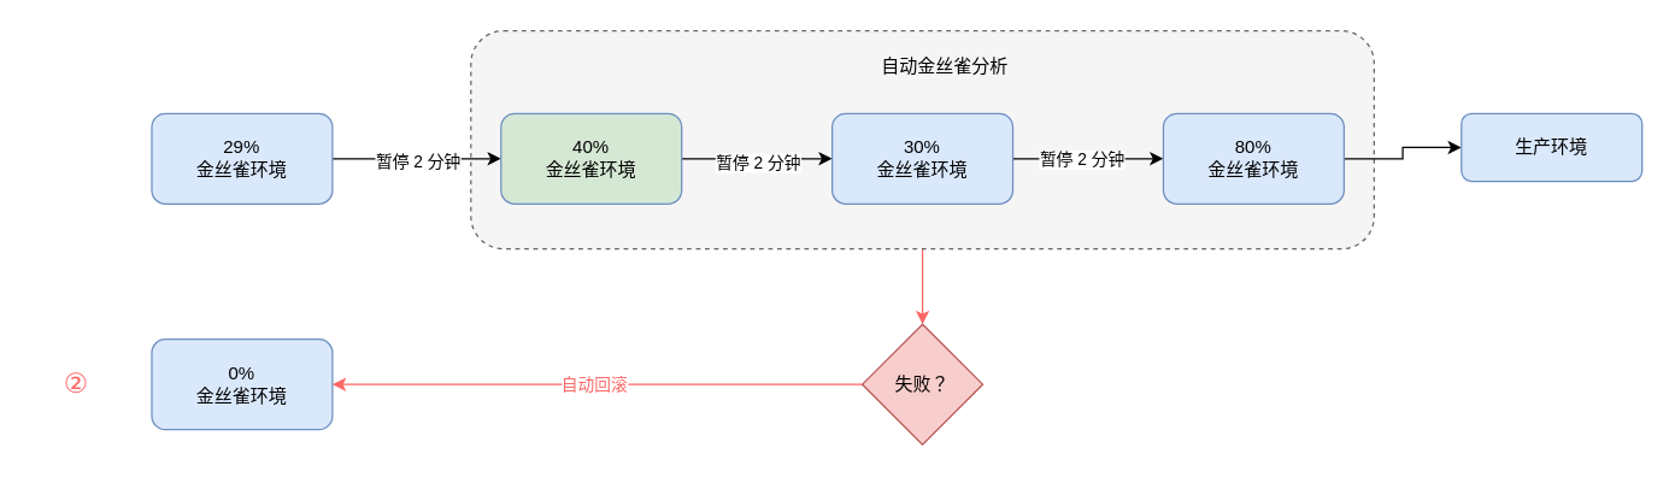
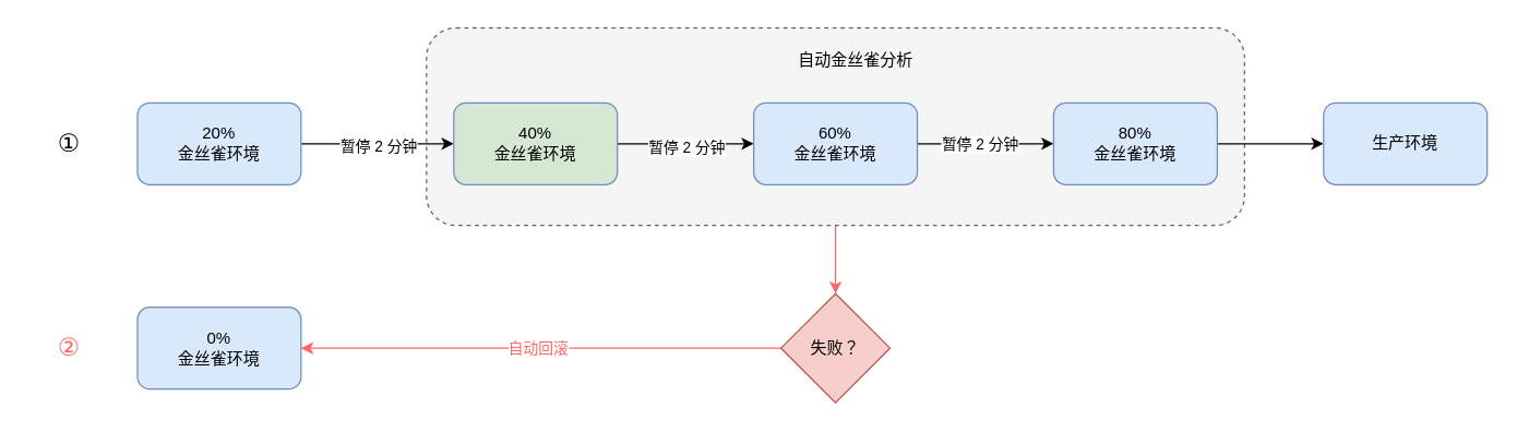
  <mxCell id="0" />
  <mxCell id="1" parent="0" />
  <mxCell id="2" style="edgeStyle=orthogonalEdgeStyle;rounded=0;orthogonalLoop=1;jettySize=auto;html=1;exitX=0.5;exitY=1;exitDx=0;exitDy=0;entryX=0.5;entryY=0;entryDx=0;entryDy=0;strokeColor=#FF6666;" parent="1" source="3" target="18" edge="1"><mxGeometry relative="1" as="geometry"><mxPoint x="612" y="225" as="targetPoint" /></mxGeometry></mxCell>
  <mxCell id="3" value="" style="rounded=1;whiteSpace=wrap;html=1;dashed=1;fillColor=#f5f5f5;fontColor=#333333;strokeColor=#666666;" parent="1" vertex="1"><mxGeometry x="312" y="20" width="600" height="145" as="geometry" /></mxCell>
  <mxCell id="4" style="edgeStyle=orthogonalEdgeStyle;rounded=0;orthogonalLoop=1;jettySize=auto;html=1;exitX=1;exitY=0.5;exitDx=0;exitDy=0;entryX=0;entryY=0.5;entryDx=0;entryDy=0;" parent="1" source="6" target="9" edge="1"><mxGeometry relative="1" as="geometry"><mxPoint x="312" y="105" as="targetPoint" /></mxGeometry></mxCell>
  <mxCell id="5" value="暂停 2 分钟" style="edgeLabel;html=1;align=center;verticalAlign=middle;resizable=0;points=[];" parent="4" vertex="1" connectable="0"><mxGeometry relative="1" as="geometry"><mxPoint y="1" as="offset" /></mxGeometry></mxCell>
- <mxCell id="6" value="29%&lt;br&gt;金丝雀环境" style="rounded=1;whiteSpace=wrap;html=1;fillColor=#dae8fc;strokeColor=#6c8ebf;" parent="1" vertex="1"><mxGeometry x="100" y="75" width="120" height="60" as="geometry" /></mxCell>
+ <mxCell id="6" value="20%&lt;br&gt;金丝雀环境" style="rounded=1;whiteSpace=wrap;html=1;fillColor=#dae8fc;strokeColor=#6c8ebf;" parent="1" vertex="1"><mxGeometry x="100" y="75" width="120" height="60" as="geometry" /></mxCell>
  <mxCell id="7" style="edgeStyle=orthogonalEdgeStyle;rounded=0;orthogonalLoop=1;jettySize=auto;html=1;exitX=1;exitY=0.5;exitDx=0;exitDy=0;entryX=0;entryY=0.5;entryDx=0;entryDy=0;" parent="1" source="9" target="12" edge="1"><mxGeometry relative="1" as="geometry"><mxPoint x="522" y="105" as="targetPoint" /></mxGeometry></mxCell>
  <mxCell id="8" value="暂停 2 分钟" style="edgeLabel;html=1;align=center;verticalAlign=middle;resizable=0;points=[];" parent="7" vertex="1" connectable="0"><mxGeometry y="-1" relative="1" as="geometry"><mxPoint y="1" as="offset" /></mxGeometry></mxCell>
  <mxCell id="9" value="40%&lt;br&gt;金丝雀环境" style="rounded=1;whiteSpace=wrap;html=1;fillColor=#d5e8d4;strokeColor=#6c8ebf;" parent="1" vertex="1"><mxGeometry x="332" y="75" width="120" height="60" as="geometry" /></mxCell>
  <mxCell id="10" style="edgeStyle=orthogonalEdgeStyle;rounded=0;orthogonalLoop=1;jettySize=auto;html=1;exitX=1;exitY=0.5;exitDx=0;exitDy=0;entryX=0;entryY=0.5;entryDx=0;entryDy=0;" parent="1" source="12" target="14" edge="1"><mxGeometry relative="1" as="geometry" /></mxCell>
  <mxCell id="11" value="暂停 2 分钟" style="edgeLabel;html=1;align=center;verticalAlign=middle;resizable=0;points=[];" parent="10" vertex="1" connectable="0"><mxGeometry x="-0.1" y="1" relative="1" as="geometry"><mxPoint y="1" as="offset" /></mxGeometry></mxCell>
- <mxCell id="12" value="30%&lt;br&gt;金丝雀环境" style="rounded=1;whiteSpace=wrap;html=1;fillColor=#dae8fc;strokeColor=#6c8ebf;" parent="1" vertex="1"><mxGeometry x="552" y="75" width="120" height="60" as="geometry" /></mxCell>
+ <mxCell id="12" value="60%&lt;br&gt;金丝雀环境" style="rounded=1;whiteSpace=wrap;html=1;fillColor=#dae8fc;strokeColor=#6c8ebf;" parent="1" vertex="1"><mxGeometry x="552" y="75" width="120" height="60" as="geometry" /></mxCell>
  <mxCell id="13" style="edgeStyle=orthogonalEdgeStyle;rounded=0;orthogonalLoop=1;jettySize=auto;html=1;exitX=1;exitY=0.5;exitDx=0;exitDy=0;" parent="1" source="14" target="20" edge="1"><mxGeometry relative="1" as="geometry" /></mxCell>
  <mxCell id="14" value="80%&lt;br&gt;金丝雀环境" style="rounded=1;whiteSpace=wrap;html=1;fillColor=#dae8fc;strokeColor=#6c8ebf;" parent="1" vertex="1"><mxGeometry x="772" y="75" width="120" height="60" as="geometry" /></mxCell>
  <mxCell id="15" value="自动金丝雀分析" style="text;html=1;strokeColor=none;fillColor=none;align=center;verticalAlign=middle;whiteSpace=wrap;rounded=0;dashed=1;" parent="1" vertex="1"><mxGeometry x="582" y="29" width="90" height="30" as="geometry" /></mxCell>
  <mxCell id="16" style="edgeStyle=orthogonalEdgeStyle;rounded=0;orthogonalLoop=1;jettySize=auto;html=1;exitX=0;exitY=0.5;exitDx=0;exitDy=0;entryX=1;entryY=0.5;entryDx=0;entryDy=0;strokeColor=#FF6666;" parent="1" source="18" target="19" edge="1"><mxGeometry relative="1" as="geometry" /></mxCell>
  <mxCell id="17" value="自动回滚" style="edgeLabel;html=1;align=center;verticalAlign=middle;resizable=0;points=[];fontColor=#FF6666;" parent="16" vertex="1" connectable="0"><mxGeometry x="0.015" y="-1" relative="1" as="geometry"><mxPoint as="offset" /></mxGeometry></mxCell>
  <mxCell id="18" value="失败？" style="rhombus;whiteSpace=wrap;html=1;fillColor=#f8cecc;strokeColor=#b85450;" parent="1" vertex="1"><mxGeometry x="572" y="215" width="80" height="80" as="geometry" /></mxCell>
  <mxCell id="19" value="0%&lt;br&gt;金丝雀环境" style="rounded=1;whiteSpace=wrap;html=1;fillColor=#dae8fc;strokeColor=#6c8ebf;" parent="1" vertex="1"><mxGeometry x="100" y="225" width="120" height="60" as="geometry" /></mxCell>
- <mxCell id="20" value="生产环境" style="rounded=1;whiteSpace=wrap;html=1;fillColor=#dae8fc;strokeColor=#6c8ebf;" parent="1" vertex="1"><mxGeometry x="970" y="75" width="120" height="45" as="geometry" /></mxCell>
+ <mxCell id="20" value="生产环境" style="rounded=1;whiteSpace=wrap;html=1;fillColor=#dae8fc;strokeColor=#6c8ebf;" parent="1" vertex="1"><mxGeometry x="970" y="75" width="120" height="60" as="geometry" /></mxCell>
+ <mxCell id="21" value="①" style="text;html=1;strokeColor=none;fillColor=none;align=center;verticalAlign=middle;whiteSpace=wrap;rounded=0;fontSize=18;" vertex="1" parent="1"><mxGeometry x="20" y="90" width="60" height="30" as="geometry" /></mxCell>
  <mxCell id="22" value="&lt;font color=&quot;#ff6666&quot; style=&quot;font-size: 18px;&quot;&gt;②&lt;/font&gt;" style="text;html=1;strokeColor=none;fillColor=none;align=center;verticalAlign=middle;whiteSpace=wrap;rounded=0;fontSize=18;" vertex="1" parent="1"><mxGeometry x="20" y="240" width="60" height="30" as="geometry" /></mxCell>
